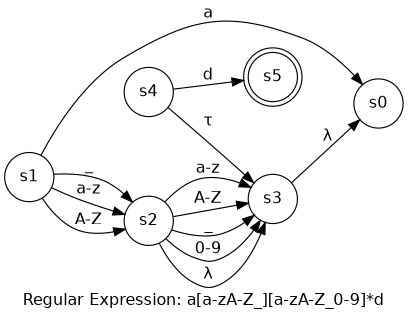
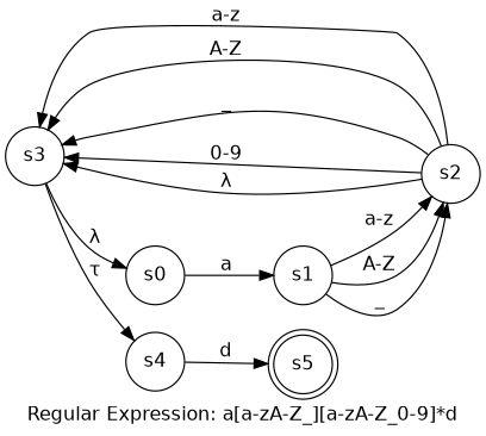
  digraph {
    fontname="DejaVu Sans"
    label="Regular Expression: a[a-zA-Z_][a-zA-Z_0-9]*d"
    rankdir=LR
    node [fontname="DejaVu Sans" shape=circle]
    edge [fontname="DejaVu Sans"]
    s5 [shape=doublecircle]
    s0
    s1
    s2
    s3
    s4
-   s1 -> s0 [label=a]
+   s0 -> s1 [label=a]
    s1 -> s2 [label="a-z"]
    s1 -> s2 [label="A-Z"]
    s1 -> s2 [label=_]
    s2 -> s3 [label="a-z"]
    s2 -> s3 [label="A-Z"]
    s2 -> s3 [label=_]
    s2 -> s3 [label="0-9"]
    s2 -> s3 [label="λ"]
    s3 -> s0 [label="λ"]
-   s4 -> s3 [label="τ"]
+   s3 -> s4 [label="τ"]
    s4 -> s5 [label=d]
  }
